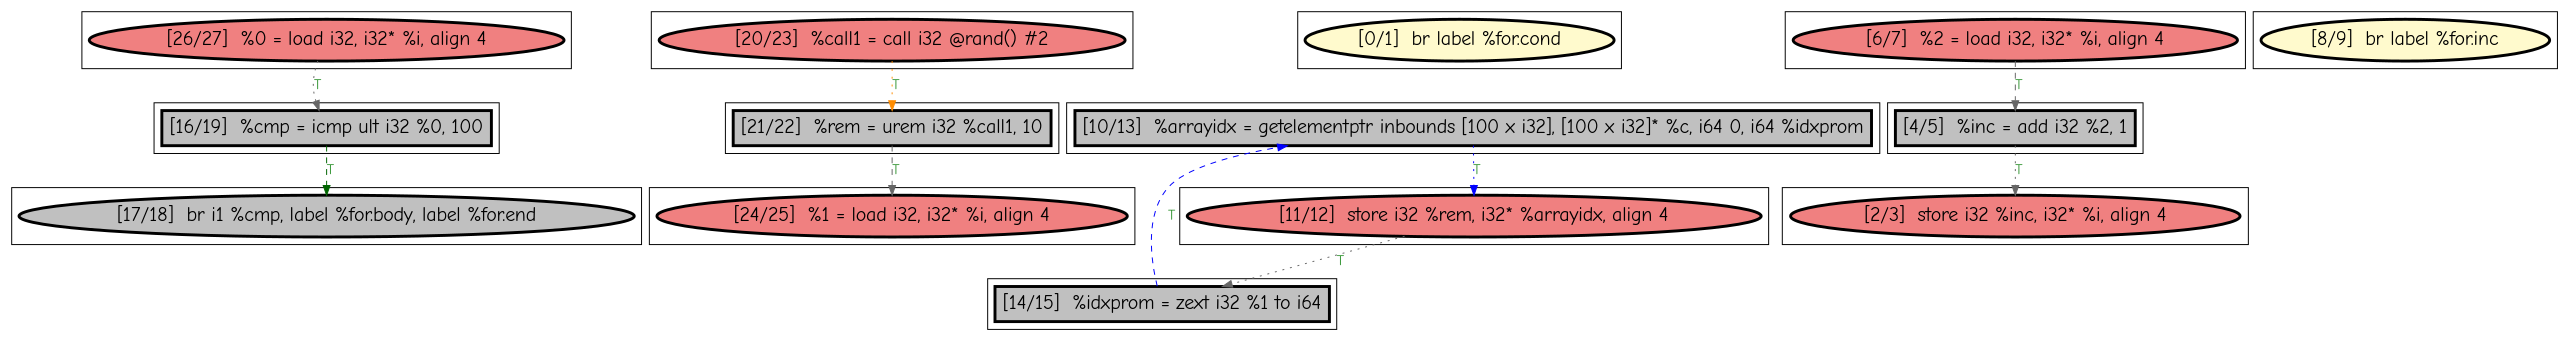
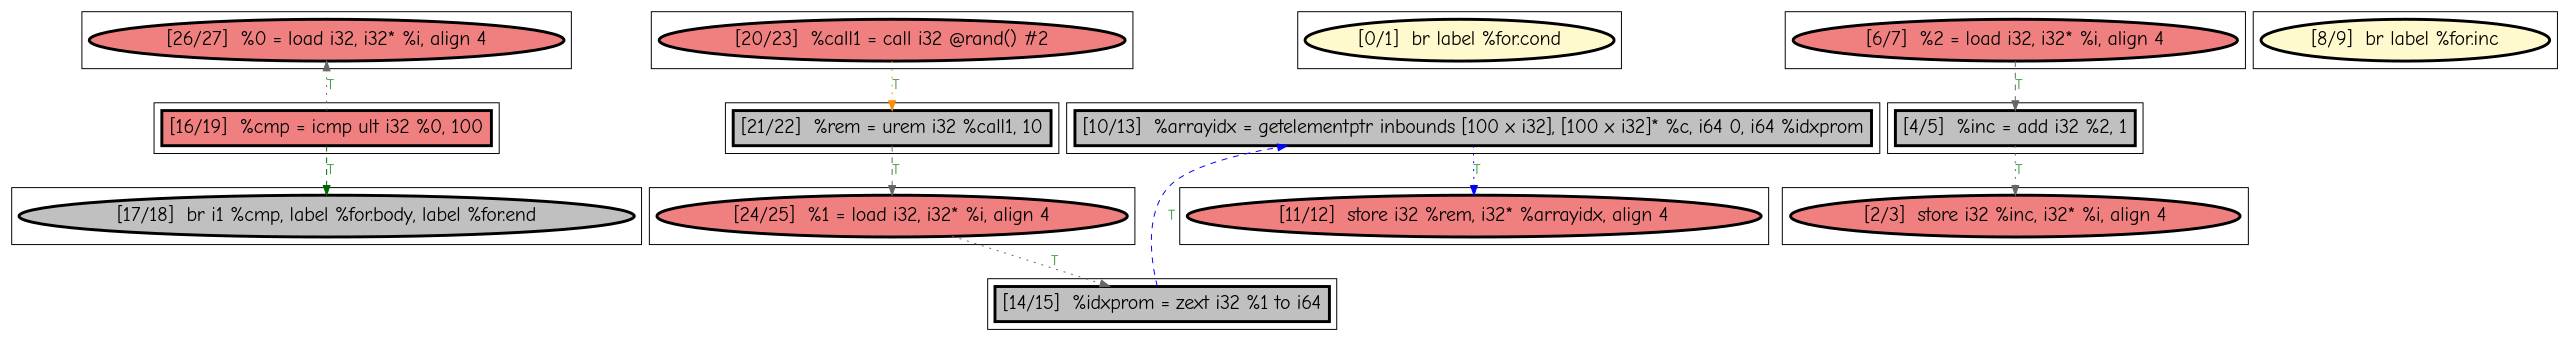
  digraph {
    fontname="Comic Neue"
    node [fillcolor=grey fontname="Comic Neue" fontsize=20 penwidth=3.0 shape=ellipse style=filled]
    edge [color=gray40 fontcolor=forestgreen fontname="Comic Neue" style=dotted]
    n1 [label="[17/18]  br i1 %cmp, label %for.body, label %for.end"]
    n2 [fillcolor=lightcoral label="[11/12]  store i32 %rem, i32* %arrayidx, align 4"]
    n3 [fillcolor=lightcoral label="[26/27]  %0 = load i32, i32* %i, align 4"]
-   n4 [label="[16/19]  %cmp = icmp ult i32 %0, 100" shape=rectangle]
+   n4 [fillcolor=lightcoral label="[16/19]  %cmp = icmp ult i32 %0, 100" shape=rectangle]
    n5 [fillcolor=lightcoral label="[20/23]  %call1 = call i32 @rand() #2"]
    n6 [fillcolor=lightcoral label="[24/25]  %1 = load i32, i32* %i, align 4"]
    n7 [label="[14/15]  %idxprom = zext i32 %1 to i64" shape=rectangle]
    n8 [fillcolor=lemonchiffon label="[0/1]  br label %for.cond"]
    n9 [label="[21/22]  %rem = urem i32 %call1, 10" shape=rectangle]
    n10 [label="[10/13]  %arrayidx = getelementptr inbounds [100 x i32], [100 x i32]* %c, i64 0, i64 %idxprom" shape=rectangle]
    n11 [fillcolor=lightcoral label="[2/3]  store i32 %inc, i32* %i, align 4"]
    n12 [label="[4/5]  %inc = add i32 %2, 1" shape=rectangle]
    n13 [fillcolor=lightcoral label="[6/7]  %2 = load i32, i32* %i, align 4"]
    n14 [fillcolor=lemonchiffon label="[8/9]  br label %for.inc"]
    subgraph cluster_1 {
      n1
    }
    subgraph cluster_2 {
      n2
    }
    subgraph cluster_3 {
      n3
    }
    subgraph cluster_4 {
      n4
    }
    subgraph cluster_5 {
      n5
    }
    subgraph cluster_6 {
      n6
    }
    subgraph cluster_7 {
      n7
    }
    subgraph cluster_8 {
      n8
    }
    subgraph cluster_9 {
      n9
    }
    subgraph cluster_10 {
      n10
    }
    subgraph cluster_11 {
      n11
    }
    subgraph cluster_12 {
      n12
    }
    subgraph cluster_13 {
      n13
    }
    subgraph cluster_14 {
      n14
    }
-   n3 -> n4 [label=T]
+   n4 -> n3 [label=T]
    n4 -> n1 [color=darkgreen label=T style=dashed]
    n5 -> n9 [color=darkorange label=T]
-   n2 -> n7 [label=T]
+   n6 -> n7 [label=T]
    n7 -> n10 [color=blue label=T style=dashed]
    n9 -> n6 [label=T style=dashed]
    n10 -> n2 [color=blue label=T]
    n12 -> n11 [label=T]
    n13 -> n12 [label=T style=dashed]
  }
